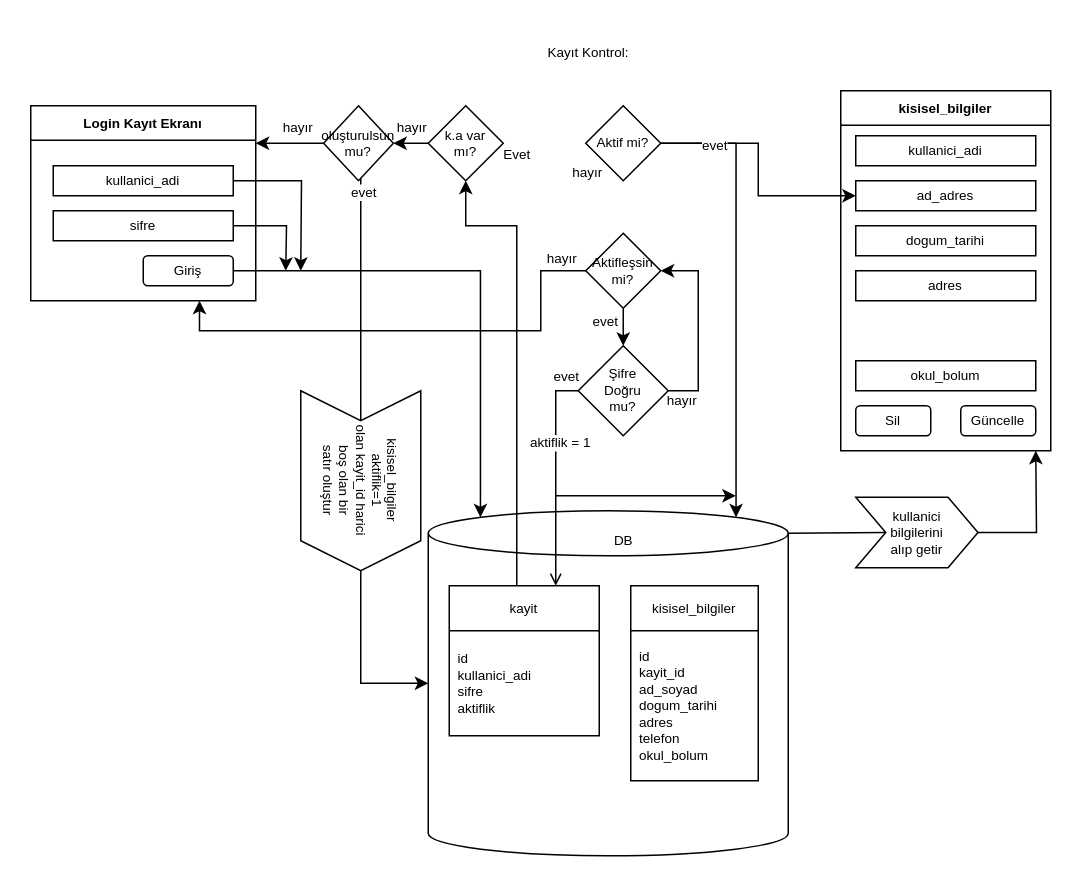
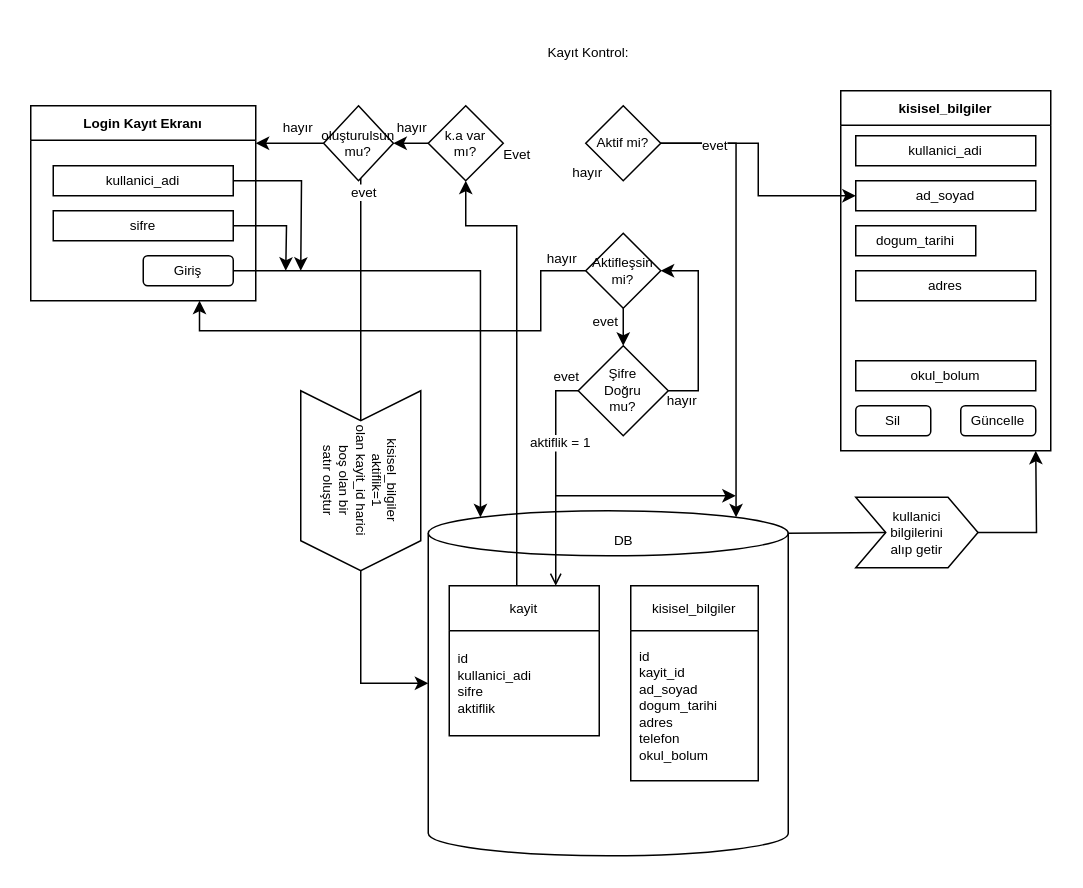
  <mxCell id="0" />
  <mxCell id="1" parent="0" />
  <mxCell id="2" value="Login Kayıt Ekranı" style="swimlane;fontSize=9;" vertex="1" parent="1"><mxGeometry x="20" y="70" width="150" height="130" as="geometry" /></mxCell>
  <mxCell id="3" value="kullanici_adi" style="rounded=0;whiteSpace=wrap;html=1;fontSize=9;" vertex="1" parent="2"><mxGeometry x="15" y="40" width="120" height="20" as="geometry" /></mxCell>
  <mxCell id="4" value="sifre" style="rounded=0;whiteSpace=wrap;html=1;fontSize=9;" vertex="1" parent="2"><mxGeometry x="15" y="70" width="120" height="20" as="geometry" /></mxCell>
  <mxCell id="5" value="Giriş" style="rounded=1;whiteSpace=wrap;html=1;fontSize=9;" vertex="1" parent="2"><mxGeometry x="75" y="100" width="60" height="20" as="geometry" /></mxCell>
  <mxCell id="6" value="" style="shape=cylinder3;whiteSpace=wrap;html=1;boundedLbl=1;backgroundOutline=1;size=15;fontSize=9;" vertex="1" parent="1"><mxGeometry x="285" y="340" width="240" height="230" as="geometry" /></mxCell>
  <mxCell id="7" value="kayit" style="swimlane;fontStyle=0;childLayout=stackLayout;horizontal=1;startSize=30;horizontalStack=0;resizeParent=1;resizeParentMax=0;resizeLast=0;collapsible=1;marginBottom=0;fontSize=9;" vertex="1" parent="1"><mxGeometry x="299" y="390" width="100" height="100" as="geometry" /></mxCell>
  <mxCell id="8" value="id&#10;kullanici_adi&#10;sifre&#10;aktiflik" style="text;strokeColor=none;fillColor=none;align=left;verticalAlign=middle;spacingLeft=4;spacingRight=4;overflow=hidden;points=[[0,0.5],[1,0.5]];portConstraint=eastwest;rotatable=0;fontSize=9;" vertex="1" parent="7"><mxGeometry y="30" width="100" height="70" as="geometry" /></mxCell>
  <mxCell id="9" value="kisisel_bilgiler" style="swimlane;fontStyle=0;childLayout=stackLayout;horizontal=1;startSize=30;horizontalStack=0;resizeParent=1;resizeParentMax=0;resizeLast=0;collapsible=1;marginBottom=0;fontSize=9;" vertex="1" parent="1"><mxGeometry x="420" y="390" width="85" height="130" as="geometry" /></mxCell>
  <mxCell id="10" value="id&#10;kayit_id&#10;ad_soyad&#10;dogum_tarihi&#10;adres&#10;telefon&#10;okul_bolum" style="text;strokeColor=none;fillColor=none;align=left;verticalAlign=middle;spacingLeft=4;spacingRight=4;overflow=hidden;points=[[0,0.5],[1,0.5]];portConstraint=eastwest;rotatable=0;fontSize=9;" vertex="1" parent="9"><mxGeometry y="30" width="85" height="100" as="geometry" /></mxCell>
  <mxCell id="11" style="edgeStyle=orthogonalEdgeStyle;rounded=0;orthogonalLoop=1;jettySize=auto;html=1;entryX=0.145;entryY=0;entryDx=0;entryDy=4.35;entryPerimeter=0;fontSize=9;" edge="1" parent="1" source="5" target="6"><mxGeometry relative="1" as="geometry" /></mxCell>
  <mxCell id="12" value="k.a var&lt;br&gt;mı?" style="rhombus;whiteSpace=wrap;html=1;fontSize=9;" vertex="1" parent="1"><mxGeometry x="285" y="70" width="50" height="50" as="geometry" /></mxCell>
  <mxCell id="13" value="Kayıt Kontrol:" style="text;html=1;strokeColor=none;fillColor=none;align=center;verticalAlign=middle;whiteSpace=wrap;rounded=0;fontSize=9;" vertex="1" parent="1"><mxGeometry x="361.5" y="20" width="60" height="30" as="geometry" /></mxCell>
  <mxCell id="14" style="edgeStyle=orthogonalEdgeStyle;rounded=0;orthogonalLoop=1;jettySize=auto;html=1;fontSize=9;" edge="1" parent="1" source="3"><mxGeometry relative="1" as="geometry"><mxPoint x="200" y="180" as="targetPoint" /></mxGeometry></mxCell>
  <mxCell id="15" style="edgeStyle=orthogonalEdgeStyle;rounded=0;orthogonalLoop=1;jettySize=auto;html=1;fontSize=9;" edge="1" parent="1" source="4"><mxGeometry relative="1" as="geometry"><mxPoint x="190" y="180" as="targetPoint" /></mxGeometry></mxCell>
  <mxCell id="16" style="edgeStyle=orthogonalEdgeStyle;rounded=0;orthogonalLoop=1;jettySize=auto;html=1;fontSize=9;" edge="1" parent="1" source="19" target="28"><mxGeometry relative="1" as="geometry"><mxPoint x="415" y="140" as="targetPoint" /></mxGeometry></mxCell>
  <mxCell id="17" style="edgeStyle=orthogonalEdgeStyle;rounded=0;orthogonalLoop=1;jettySize=auto;html=1;entryX=0.855;entryY=0;entryDx=0;entryDy=4.35;entryPerimeter=0;fontSize=9;" edge="1" parent="1" source="19" target="6"><mxGeometry relative="1" as="geometry"><Array as="points"><mxPoint x="490" y="95" /></Array></mxGeometry></mxCell>
  <mxCell id="18" value="evet" style="edgeLabel;html=1;align=center;verticalAlign=middle;resizable=0;points=[];fontSize=9;" vertex="1" connectable="0" parent="17"><mxGeometry x="-0.767" y="-1" relative="1" as="geometry"><mxPoint as="offset" /></mxGeometry></mxCell>
  <mxCell id="19" value="Aktif mi?" style="rhombus;whiteSpace=wrap;html=1;fontSize=9;" vertex="1" parent="1"><mxGeometry x="390" y="70" width="50" height="50" as="geometry" /></mxCell>
  <mxCell id="20" value="Evet" style="text;html=1;align=center;verticalAlign=middle;resizable=0;points=[];autosize=1;strokeColor=none;fillColor=none;fontSize=9;" vertex="1" parent="1"><mxGeometry x="324" y="93" width="40" height="20" as="geometry" /></mxCell>
  <mxCell id="21" value="DB" style="text;html=1;align=center;verticalAlign=middle;resizable=0;points=[];autosize=1;strokeColor=none;fillColor=none;fontSize=9;" vertex="1" parent="1"><mxGeometry x="395" y="350" width="40" height="20" as="geometry" /></mxCell>
  <mxCell id="22" value="" style="endArrow=classic;html=1;rounded=0;fontSize=9;entryX=0.5;entryY=1;entryDx=0;entryDy=0;" edge="1" parent="1" target="12"><mxGeometry width="50" height="50" relative="1" as="geometry"><mxPoint x="344" y="390" as="sourcePoint" /><mxPoint x="420" y="190" as="targetPoint" /><Array as="points"><mxPoint x="344" y="150" /><mxPoint x="310" y="150" /></Array></mxGeometry></mxCell>
  <mxCell id="23" value="kisisel_bilgiler" style="swimlane;fontSize=9;" vertex="1" parent="1"><mxGeometry x="560" y="60" width="140" height="240" as="geometry" /></mxCell>
  <mxCell id="24" value="kullanici_adi" style="rounded=0;whiteSpace=wrap;html=1;fontSize=9;" vertex="1" parent="23"><mxGeometry x="10" y="30" width="120" height="20" as="geometry" /></mxCell>
- <mxCell id="25" value="dogum_tarihi" style="rounded=0;whiteSpace=wrap;html=1;fontSize=9;" vertex="1" parent="23"><mxGeometry x="10" y="90" width="120" height="20" as="geometry" /></mxCell>
+ <mxCell id="25" value="dogum_tarihi" style="rounded=0;whiteSpace=wrap;html=1;fontSize=9;" vertex="1" parent="23"><mxGeometry x="10" y="90" width="80" height="20" as="geometry" /></mxCell>
  <mxCell id="26" value="adres" style="rounded=0;whiteSpace=wrap;html=1;fontSize=9;" vertex="1" parent="23"><mxGeometry x="10" y="120" width="120" height="20" as="geometry" /></mxCell>
  <mxCell id="27" value="okul_bolum" style="rounded=0;whiteSpace=wrap;html=1;fontSize=9;" vertex="1" parent="23"><mxGeometry x="10" y="180" width="120" height="20" as="geometry" /></mxCell>
- <mxCell id="28" value="ad_adres" style="rounded=0;whiteSpace=wrap;html=1;fontSize=9;" vertex="1" parent="23"><mxGeometry x="10" y="60" width="120" height="20" as="geometry" /></mxCell>
+ <mxCell id="28" value="ad_soyad" style="rounded=0;whiteSpace=wrap;html=1;fontSize=9;" vertex="1" parent="23"><mxGeometry x="10" y="60" width="120" height="20" as="geometry" /></mxCell>
  <mxCell id="29" value="Güncelle" style="rounded=1;whiteSpace=wrap;html=1;fontSize=9;" vertex="1" parent="23"><mxGeometry x="80" y="210" width="50" height="20" as="geometry" /></mxCell>
  <mxCell id="30" value="Sil" style="rounded=1;whiteSpace=wrap;html=1;fontSize=9;" vertex="1" parent="23"><mxGeometry x="10" y="210" width="50" height="20" as="geometry" /></mxCell>
  <mxCell id="31" value="hayır" style="text;html=1;strokeColor=none;fillColor=none;align=center;verticalAlign=middle;whiteSpace=wrap;rounded=0;fontSize=9;" vertex="1" parent="1"><mxGeometry x="373" y="110" width="37" height="10" as="geometry" /></mxCell>
  <mxCell id="32" style="edgeStyle=orthogonalEdgeStyle;rounded=0;orthogonalLoop=1;jettySize=auto;html=1;fontSize=9;" edge="1" parent="1" source="34" target="37"><mxGeometry relative="1" as="geometry" /></mxCell>
  <mxCell id="33" style="edgeStyle=orthogonalEdgeStyle;rounded=0;orthogonalLoop=1;jettySize=auto;html=1;entryX=0.75;entryY=1;entryDx=0;entryDy=0;fontSize=9;" edge="1" parent="1" source="34" target="2"><mxGeometry relative="1" as="geometry"><Array as="points"><mxPoint x="360" y="180" /><mxPoint x="360" y="220" /><mxPoint x="133" y="220" /></Array></mxGeometry></mxCell>
  <mxCell id="34" value="Aktifleşsin&lt;br&gt;mi?" style="rhombus;whiteSpace=wrap;html=1;fontSize=9;" vertex="1" parent="1"><mxGeometry x="390" y="155" width="50" height="50" as="geometry" /></mxCell>
  <mxCell id="35" style="edgeStyle=orthogonalEdgeStyle;rounded=0;orthogonalLoop=1;jettySize=auto;html=1;fontSize=9;endArrow=open;" edge="1" parent="1" source="37" target="7"><mxGeometry relative="1" as="geometry"><Array as="points"><mxPoint x="370" y="260" /></Array></mxGeometry></mxCell>
  <mxCell id="36" value="aktiflik = 1" style="edgeLabel;html=1;align=center;verticalAlign=middle;resizable=0;points=[];fontSize=9;" vertex="1" connectable="0" parent="35"><mxGeometry x="-0.323" y="2" relative="1" as="geometry"><mxPoint as="offset" /></mxGeometry></mxCell>
  <mxCell id="37" value="Şifre &lt;br&gt;Doğru &lt;br&gt;mu?" style="rhombus;whiteSpace=wrap;html=1;fontSize=9;" vertex="1" parent="1"><mxGeometry x="385" y="230" width="60" height="60" as="geometry" /></mxCell>
  <mxCell id="38" value="evet" style="text;html=1;align=center;verticalAlign=middle;resizable=0;points=[];autosize=1;strokeColor=none;fillColor=none;fontSize=9;" vertex="1" parent="1"><mxGeometry x="383" y="204" width="40" height="20" as="geometry" /></mxCell>
  <mxCell id="39" style="edgeStyle=orthogonalEdgeStyle;rounded=0;orthogonalLoop=1;jettySize=auto;html=1;fontSize=9;entryX=1;entryY=0.5;entryDx=0;entryDy=0;" edge="1" parent="1" source="37" target="34"><mxGeometry relative="1" as="geometry"><mxPoint x="420" y="140" as="targetPoint" /><Array as="points"><mxPoint x="465" y="260" /><mxPoint x="465" y="180" /></Array></mxGeometry></mxCell>
  <mxCell id="40" value="hayır" style="text;html=1;strokeColor=none;fillColor=none;align=center;verticalAlign=middle;whiteSpace=wrap;rounded=0;fontSize=9;" vertex="1" parent="1"><mxGeometry x="436" y="262" width="37" height="10" as="geometry" /></mxCell>
  <mxCell id="41" value="hayır" style="text;html=1;strokeColor=none;fillColor=none;align=center;verticalAlign=middle;whiteSpace=wrap;rounded=0;fontSize=9;" vertex="1" parent="1"><mxGeometry x="356" y="167" width="37" height="10" as="geometry" /></mxCell>
  <mxCell id="42" value="hayır" style="text;html=1;strokeColor=none;fillColor=none;align=center;verticalAlign=middle;whiteSpace=wrap;rounded=0;fontSize=9;" vertex="1" parent="1"><mxGeometry x="256" y="80" width="37" height="10" as="geometry" /></mxCell>
  <mxCell id="43" style="edgeStyle=orthogonalEdgeStyle;rounded=0;orthogonalLoop=1;jettySize=auto;html=1;entryX=0;entryY=0.5;entryDx=0;entryDy=0;entryPerimeter=0;fontSize=9;startArrow=none;" edge="1" parent="1" source="48" target="6"><mxGeometry relative="1" as="geometry"><Array as="points"><mxPoint x="240" y="455" /></Array></mxGeometry></mxCell>
  <mxCell id="44" value="oluşturulsun&lt;br&gt;mu?" style="rhombus;whiteSpace=wrap;html=1;fontSize=9;" vertex="1" parent="1"><mxGeometry x="215.25" y="70" width="46.5" height="50" as="geometry" /></mxCell>
  <mxCell id="45" value="" style="endArrow=classic;html=1;rounded=0;fontSize=9;entryX=1;entryY=0.5;entryDx=0;entryDy=0;exitX=0;exitY=0.5;exitDx=0;exitDy=0;" edge="1" parent="1" source="12" target="44"><mxGeometry width="50" height="50" relative="1" as="geometry"><mxPoint x="450" y="80" as="sourcePoint" /><mxPoint x="500" y="30" as="targetPoint" /></mxGeometry></mxCell>
  <mxCell id="46" value="" style="endArrow=classic;html=1;rounded=0;fontSize=9;exitX=0;exitY=0.5;exitDx=0;exitDy=0;" edge="1" parent="1" source="44"><mxGeometry width="50" height="50" relative="1" as="geometry"><mxPoint x="450" y="160" as="sourcePoint" /><mxPoint x="170" y="95" as="targetPoint" /></mxGeometry></mxCell>
  <mxCell id="47" value="hayır" style="text;html=1;strokeColor=none;fillColor=none;align=center;verticalAlign=middle;whiteSpace=wrap;rounded=0;fontSize=9;" vertex="1" parent="1"><mxGeometry x="180" y="80" width="37" height="10" as="geometry" /></mxCell>
  <mxCell id="48" value="kisisel_bilgiler&lt;br&gt;aktiflik=1&lt;br&gt;olan kayit_id harici&lt;br&gt;boş olan bir&lt;br&gt;satır oluştur" style="shape=step;perimeter=stepPerimeter;whiteSpace=wrap;html=1;fixedSize=1;fontSize=9;rotation=90;" vertex="1" parent="1"><mxGeometry x="180" y="280" width="120" height="80" as="geometry" /></mxCell>
  <mxCell id="49" value="" style="edgeStyle=orthogonalEdgeStyle;rounded=0;orthogonalLoop=1;jettySize=auto;html=1;entryX=0;entryY=0.5;entryDx=0;entryDy=0;fontSize=9;endArrow=none;" edge="1" parent="1" source="44" target="48"><mxGeometry relative="1" as="geometry"><mxPoint x="240" y="118.387" as="sourcePoint" /><mxPoint x="285" y="455" as="targetPoint" /><Array as="points"><mxPoint x="240" y="190" /><mxPoint x="240" y="190" /></Array></mxGeometry></mxCell>
  <mxCell id="50" value="evet" style="edgeLabel;html=1;align=center;verticalAlign=middle;resizable=0;points=[];fontSize=9;" vertex="1" connectable="0" parent="49"><mxGeometry x="-0.887" y="1" relative="1" as="geometry"><mxPoint as="offset" /></mxGeometry></mxCell>
  <mxCell id="51" style="edgeStyle=orthogonalEdgeStyle;rounded=0;orthogonalLoop=1;jettySize=auto;html=1;fontSize=9;" edge="1" parent="1" source="52"><mxGeometry relative="1" as="geometry"><mxPoint x="690" y="300" as="targetPoint" /></mxGeometry></mxCell>
  <mxCell id="52" value="kullanici &lt;br&gt;bilgilerini&lt;br&gt;alıp getir" style="shape=step;perimeter=stepPerimeter;whiteSpace=wrap;html=1;fixedSize=1;fontSize=9;rotation=0;" vertex="1" parent="1"><mxGeometry x="570" y="331" width="81.5" height="47" as="geometry" /></mxCell>
  <mxCell id="53" value="evet" style="text;html=1;align=center;verticalAlign=middle;resizable=0;points=[];autosize=1;strokeColor=none;fillColor=none;fontSize=9;" vertex="1" parent="1"><mxGeometry x="357" y="241" width="40" height="20" as="geometry" /></mxCell>
  <mxCell id="54" value="" style="endArrow=classic;html=1;rounded=0;fontSize=9;" edge="1" parent="1"><mxGeometry width="50" height="50" relative="1" as="geometry"><mxPoint x="370" y="330" as="sourcePoint" /><mxPoint x="490" y="330" as="targetPoint" /></mxGeometry></mxCell>
  <mxCell id="55" value="" style="endArrow=none;html=1;rounded=0;fontSize=9;entryX=0;entryY=0.5;entryDx=0;entryDy=0;exitX=1;exitY=0;exitDx=0;exitDy=15;exitPerimeter=0;" edge="1" parent="1" source="6" target="52"><mxGeometry width="50" height="50" relative="1" as="geometry"><mxPoint x="400" y="330" as="sourcePoint" /><mxPoint x="450" y="280" as="targetPoint" /></mxGeometry></mxCell>
